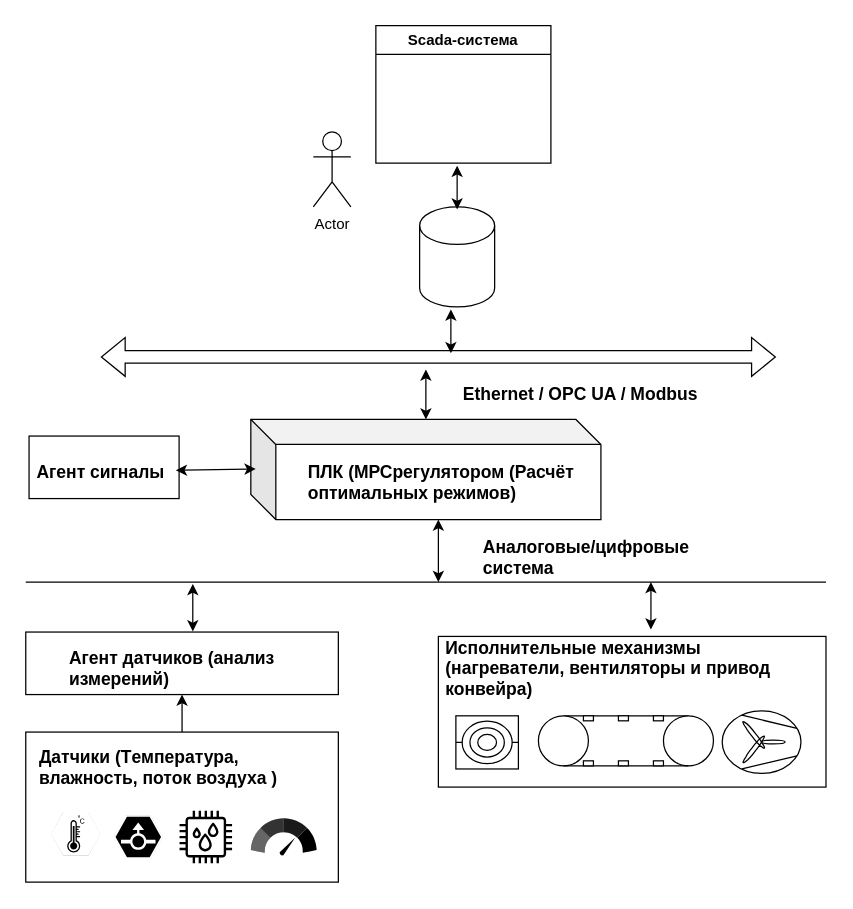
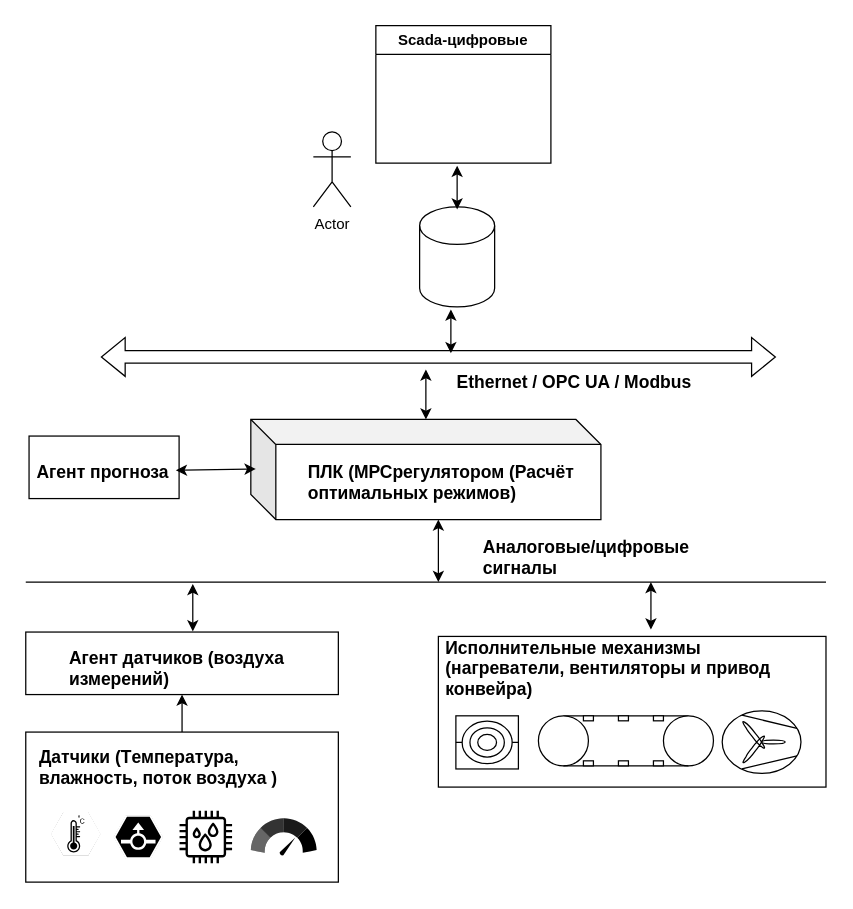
  <mxCell id="0" />
  <mxCell id="1" parent="0" />
  <mxCell id="2" value="" style="rounded=0;whiteSpace=wrap;html=1;" vertex="1" parent="1"><mxGeometry x="20" y="505" width="250" height="50" as="geometry" /></mxCell>
  <mxCell id="3" value="" style="rounded=0;whiteSpace=wrap;html=1;" vertex="1" parent="1"><mxGeometry x="350" y="508.5" width="310" height="120.5" as="geometry" /></mxCell>
  <mxCell id="4" value="" style="edgeStyle=orthogonalEdgeStyle;rounded=0;orthogonalLoop=1;jettySize=auto;html=1;" edge="1" parent="1" source="5" target="2"><mxGeometry relative="1" as="geometry" /></mxCell>
  <mxCell id="5" value="" style="rounded=0;whiteSpace=wrap;html=1;" vertex="1" parent="1"><mxGeometry x="20" y="585" width="250" height="120" as="geometry" /></mxCell>
  <mxCell id="6" value="" style="verticalLabelPosition=bottom;sketch=0;html=1;verticalAlign=top;align=center;points=[[0,0.5,0],[0.125,0.25,0],[0.25,0,0],[0.5,0,0],[0.75,0,0],[0.875,0.25,0],[1,0.5,0],[0.875,0.75,0],[0.75,1,0],[0.5,1,0],[0.125,0.75,0]];pointerEvents=1;shape=mxgraph.cisco_safe.compositeIcon;bgIcon=mxgraph.cisco_safe.design.blank_device;resIcon=mxgraph.cisco_safe.design.sensor;" vertex="1" parent="1"><mxGeometry x="40" y="649" width="40" height="35" as="geometry" /></mxCell>
  <mxCell id="7" value="" style="verticalLabelPosition=bottom;sketch=0;html=1;verticalAlign=top;align=center;points=[[0,0.5,0],[0.125,0.25,0],[0.25,0,0],[0.5,0,0],[0.75,0,0],[0.875,0.25,0],[1,0.5,0],[0.875,0.75,0],[0.75,1,0],[0.5,1,0],[0.125,0.75,0]];pointerEvents=1;shape=mxgraph.cisco_safe.compositeIcon;bgIcon=mxgraph.cisco_safe.design.blank_device;resIcon=mxgraph.cisco_safe.design.flow_sensor_2;" vertex="1" parent="1"><mxGeometry x="90" y="651.5" width="40" height="35" as="geometry" /></mxCell>
  <mxCell id="8" value="" style="sketch=0;outlineConnect=0;fontColor=#232F3E;gradientColor=none;fillColor=light-dark(#000000, #61820b);strokeColor=none;dashed=0;verticalLabelPosition=bottom;verticalAlign=top;align=center;html=1;fontSize=12;fontStyle=0;aspect=fixed;pointerEvents=1;shape=mxgraph.aws4.iot_thing_humidity_sensor;" vertex="1" parent="1"><mxGeometry x="143" y="648" width="42" height="42" as="geometry" /></mxCell>
  <mxCell id="9" value="" style="sketch=0;html=1;aspect=fixed;strokeColor=none;shadow=0;fillColor=light-dark(#000000, #3f85db);verticalAlign=top;labelPosition=center;verticalLabelPosition=bottom;shape=mxgraph.gcp2.speed" vertex="1" parent="1"><mxGeometry x="200" y="654" width="52.63" height="30" as="geometry" /></mxCell>
  <mxCell id="10" value="" style="shape=mxgraph.pid.heat_exchangers.heat_exchanger_(spiral);html=1;pointerEvents=1;align=center;verticalLabelPosition=bottom;verticalAlign=top;dashed=0;" vertex="1" parent="1"><mxGeometry x="364" y="572" width="50" height="42.5" as="geometry" /></mxCell>
  <mxCell id="11" value="" style="shape=mxgraph.pid.compressors_-_iso.blower,_fan;html=1;pointerEvents=1;align=center;verticalLabelPosition=bottom;verticalAlign=top;dashed=0;" vertex="1" parent="1"><mxGeometry x="577" y="568" width="63" height="50" as="geometry" /></mxCell>
  <mxCell id="12" value="" style="verticalLabelPosition=bottom;outlineConnect=0;align=center;dashed=0;html=1;verticalAlign=top;shape=mxgraph.pid2misc.conveyor" vertex="1" parent="1"><mxGeometry x="430" y="572" width="140" height="40" as="geometry" /></mxCell>
  <mxCell id="13" value="&lt;font style=&quot;&quot;&gt;&lt;b style=&quot;font-size: 14px;&quot;&gt;Датчики (&lt;/b&gt;&lt;span style=&quot;font-size: 14px;&quot;&gt;&lt;b&gt;Tемпература, влажность, поток воздуха&amp;nbsp;&lt;/b&gt;&lt;/span&gt;&lt;b style=&quot;font-size: 14px;&quot;&gt;)&lt;/b&gt;&lt;/font&gt;" style="text;strokeColor=none;fillColor=none;align=left;verticalAlign=middle;spacingLeft=4;spacingRight=4;overflow=hidden;points=[[0,0.5],[1,0.5]];portConstraint=eastwest;rotatable=0;whiteSpace=wrap;html=1;" vertex="1" parent="1"><mxGeometry x="25" y="590" width="210" height="45" as="geometry" /></mxCell>
  <mxCell id="14" value="&lt;p class=&quot;&quot; data-end=&quot;888&quot; data-start=&quot;858&quot;&gt;&lt;strong data-end=&quot;886&quot; data-start=&quot;858&quot;&gt;&lt;font style=&quot;font-size: 14px;&quot;&gt;Исполнительные механизмы (нагреватели, вентиляторы и привод конвейра)&lt;/font&gt;&lt;/strong&gt;&lt;/p&gt;&lt;font size=&quot;3&quot;&gt;&lt;br&gt;&lt;/font&gt;&lt;ul data-end=&quot;1113&quot; data-start=&quot;892&quot;&gt;&lt;font size=&quot;3&quot;&gt;&lt;br&gt;&lt;/font&gt;&lt;li class=&quot;&quot; data-end=&quot;978&quot; data-start=&quot;892&quot;&gt;&lt;br&gt;&lt;p class=&quot;&quot; data-end=&quot;978&quot; data-start=&quot;894&quot;&gt;&lt;/p&gt;&lt;/li&gt;&lt;/ul&gt;" style="text;strokeColor=none;fillColor=none;align=left;verticalAlign=middle;spacingLeft=4;spacingRight=4;overflow=hidden;points=[[0,0.5],[1,0.5]];portConstraint=eastwest;rotatable=0;whiteSpace=wrap;html=1;" vertex="1" parent="1"><mxGeometry x="350" y="495" width="310" height="70" as="geometry" /></mxCell>
  <mxCell id="15" value="" style="endArrow=none;html=1;rounded=0;" edge="1" parent="1"><mxGeometry width="50" height="50" relative="1" as="geometry"><mxPoint x="20" y="465" as="sourcePoint" /><mxPoint x="660" y="465" as="targetPoint" /></mxGeometry></mxCell>
  <mxCell id="16" value="" style="endArrow=classic;startArrow=classic;html=1;rounded=0;" edge="1" parent="1"><mxGeometry width="50" height="50" relative="1" as="geometry"><mxPoint x="520" y="503" as="sourcePoint" /><mxPoint x="520" y="465" as="targetPoint" /></mxGeometry></mxCell>
  <mxCell id="17" value="" style="endArrow=classic;startArrow=classic;html=1;rounded=0;" edge="1" parent="1"><mxGeometry width="50" height="50" relative="1" as="geometry"><mxPoint x="153.58" y="504.5" as="sourcePoint" /><mxPoint x="153.58" y="466.5" as="targetPoint" /></mxGeometry></mxCell>
  <mxCell id="18" value="" style="shape=cube;whiteSpace=wrap;html=1;boundedLbl=1;backgroundOutline=1;darkOpacity=0.05;darkOpacity2=0.1;" vertex="1" parent="1"><mxGeometry x="200" y="335" width="280" height="80" as="geometry" /></mxCell>
  <mxCell id="19" value="&lt;font style=&quot;&quot;&gt;&lt;b style=&quot;font-size: 14px;&quot;&gt;ПЛК (&lt;/b&gt;&lt;span style=&quot;font-size: 14px;&quot;&gt;&lt;b&gt;&lt;span style=&quot;background-color: transparent;&quot;&gt;МРСрегулятором&amp;nbsp;&lt;/span&gt;&lt;span style=&quot;background-color: transparent;&quot;&gt;(Расчёт оптимальных режимов&lt;/span&gt;&lt;/b&gt;&lt;/span&gt;&lt;b style=&quot;font-size: 14px;&quot;&gt;)&lt;/b&gt;&lt;/font&gt;" style="text;strokeColor=none;fillColor=none;align=left;verticalAlign=middle;spacingLeft=4;spacingRight=4;overflow=hidden;points=[[0,0.5],[1,0.5]];portConstraint=eastwest;rotatable=0;whiteSpace=wrap;html=1;" vertex="1" parent="1"><mxGeometry x="240" y="365" width="250" height="40" as="geometry" /></mxCell>
  <mxCell id="20" value="" style="endArrow=classic;startArrow=classic;html=1;rounded=0;" edge="1" parent="1"><mxGeometry width="50" height="50" relative="1" as="geometry"><mxPoint x="350" y="465" as="sourcePoint" /><mxPoint x="350" y="415" as="targetPoint" /></mxGeometry></mxCell>
  <mxCell id="21" value="" style="shape=cylinder3;whiteSpace=wrap;html=1;boundedLbl=1;backgroundOutline=1;size=15;" vertex="1" parent="1"><mxGeometry x="335" y="165" width="60" height="80" as="geometry" /></mxCell>
  <mxCell id="22" value="Actor" style="shape=umlActor;verticalLabelPosition=bottom;verticalAlign=top;html=1;outlineConnect=0;" vertex="1" parent="1"><mxGeometry x="250" y="105" width="30" height="60" as="geometry" /></mxCell>
- <mxCell id="23" value="Scada-система" style="swimlane;whiteSpace=wrap;html=1;" vertex="1" parent="1"><mxGeometry x="300" y="20" width="140" height="110" as="geometry" /></mxCell>
- <mxCell id="24" value="&lt;font style=&quot;font-size: 14px;&quot;&gt;&lt;b&gt;Аналоговые/цифровые система&lt;/b&gt;&lt;/font&gt;" style="text;strokeColor=none;fillColor=none;align=left;verticalAlign=middle;spacingLeft=4;spacingRight=4;overflow=hidden;points=[[0,0.5],[1,0.5]];portConstraint=eastwest;rotatable=0;whiteSpace=wrap;html=1;" vertex="1" parent="1"><mxGeometry x="380" y="425" width="220" height="40" as="geometry" /></mxCell>
+ <mxCell id="23" value="Scada-цифровые" style="swimlane;whiteSpace=wrap;html=1;" vertex="1" parent="1"><mxGeometry x="300" y="20" width="140" height="110" as="geometry" /></mxCell>
+ <mxCell id="24" value="&lt;font style=&quot;font-size: 14px;&quot;&gt;&lt;b&gt;Аналоговые/цифровые сигналы&lt;/b&gt;&lt;/font&gt;" style="text;strokeColor=none;fillColor=none;align=left;verticalAlign=middle;spacingLeft=4;spacingRight=4;overflow=hidden;points=[[0,0.5],[1,0.5]];portConstraint=eastwest;rotatable=0;whiteSpace=wrap;html=1;" vertex="1" parent="1"><mxGeometry x="380" y="425" width="220" height="40" as="geometry" /></mxCell>
  <mxCell id="25" value="" style="shape=flexArrow;endArrow=classic;startArrow=classic;html=1;rounded=0;" edge="1" parent="1"><mxGeometry width="100" height="100" relative="1" as="geometry"><mxPoint x="80" y="285" as="sourcePoint" /><mxPoint x="620" y="285" as="targetPoint" /></mxGeometry></mxCell>
  <mxCell id="26" value="" style="endArrow=classic;startArrow=classic;html=1;rounded=0;" edge="1" parent="1"><mxGeometry width="50" height="50" relative="1" as="geometry"><mxPoint x="340" y="335" as="sourcePoint" /><mxPoint x="340" y="295" as="targetPoint" /></mxGeometry></mxCell>
- <mxCell id="27" value="&lt;span style=&quot;font-size: 14px;&quot;&gt;&lt;b&gt;Ethernet / OPC UA / Modbus&lt;/b&gt;&lt;/span&gt;" style="text;strokeColor=none;fillColor=none;align=left;verticalAlign=middle;spacingLeft=4;spacingRight=4;overflow=hidden;points=[[0,0.5],[1,0.5]];portConstraint=eastwest;rotatable=0;whiteSpace=wrap;html=1;" vertex="1" parent="1"><mxGeometry x="364" y="295" width="220" height="40" as="geometry" /></mxCell>
+ <mxCell id="27" value="&lt;span style=&quot;font-size: 14px;&quot;&gt;&lt;b&gt;Ethernet / OPC UA / Modbus&lt;/b&gt;&lt;/span&gt;" style="text;strokeColor=none;fillColor=none;align=left;verticalAlign=middle;spacingLeft=4;spacingRight=4;overflow=hidden;points=[[0,0.5],[1,0.5]];portConstraint=eastwest;rotatable=0;whiteSpace=wrap;html=1;" vertex="1" parent="1"><mxGeometry x="359" y="285" width="220" height="40" as="geometry" /></mxCell>
  <mxCell id="28" value="" style="endArrow=classic;startArrow=classic;html=1;rounded=0;" edge="1" parent="1"><mxGeometry width="50" height="50" relative="1" as="geometry"><mxPoint x="360" y="282" as="sourcePoint" /><mxPoint x="360" y="247" as="targetPoint" /></mxGeometry></mxCell>
  <mxCell id="29" value="" style="endArrow=classic;startArrow=classic;html=1;rounded=0;" edge="1" parent="1"><mxGeometry width="50" height="50" relative="1" as="geometry"><mxPoint x="365" y="167" as="sourcePoint" /><mxPoint x="365" y="132" as="targetPoint" /></mxGeometry></mxCell>
- <mxCell id="30" value="&lt;font style=&quot;font-size: 14px;&quot;&gt;&lt;b&gt;Агент датчиков (анализ измерений)&lt;/b&gt;&lt;/font&gt;" style="text;strokeColor=none;fillColor=none;align=left;verticalAlign=middle;spacingLeft=4;spacingRight=4;overflow=hidden;points=[[0,0.5],[1,0.5]];portConstraint=eastwest;rotatable=0;whiteSpace=wrap;html=1;" vertex="1" parent="1"><mxGeometry x="49" y="508.5" width="230" height="50" as="geometry" /></mxCell>
+ <mxCell id="30" value="&lt;font style=&quot;font-size: 14px;&quot;&gt;&lt;b&gt;Агент датчиков (воздуха измерений)&lt;/b&gt;&lt;/font&gt;" style="text;strokeColor=none;fillColor=none;align=left;verticalAlign=middle;spacingLeft=4;spacingRight=4;overflow=hidden;points=[[0,0.5],[1,0.5]];portConstraint=eastwest;rotatable=0;whiteSpace=wrap;html=1;" vertex="1" parent="1"><mxGeometry x="49" y="508.5" width="230" height="50" as="geometry" /></mxCell>
  <mxCell id="31" value="" style="rounded=0;whiteSpace=wrap;html=1;" vertex="1" parent="1"><mxGeometry x="22.63" y="348.25" width="120" height="50" as="geometry" /></mxCell>
- <mxCell id="32" value="&lt;b&gt;&lt;font style=&quot;font-size: 14px;&quot;&gt;Агент сигналы&lt;/font&gt;&lt;/b&gt;" style="text;strokeColor=none;fillColor=none;align=left;verticalAlign=middle;spacingLeft=4;spacingRight=4;overflow=hidden;points=[[0,0.5],[1,0.5]];portConstraint=eastwest;rotatable=0;whiteSpace=wrap;html=1;" vertex="1" parent="1"><mxGeometry x="22.63" y="351.75" width="117.37" height="50" as="geometry" /></mxCell>
+ <mxCell id="32" value="&lt;b&gt;&lt;font style=&quot;font-size: 14px;&quot;&gt;Агент прогноза&lt;/font&gt;&lt;/b&gt;" style="text;strokeColor=none;fillColor=none;align=left;verticalAlign=middle;spacingLeft=4;spacingRight=4;overflow=hidden;points=[[0,0.5],[1,0.5]];portConstraint=eastwest;rotatable=0;whiteSpace=wrap;html=1;" vertex="1" parent="1"><mxGeometry x="22.63" y="351.75" width="117.37" height="50" as="geometry" /></mxCell>
  <mxCell id="33" value="" style="endArrow=classic;startArrow=classic;html=1;rounded=0;entryX=0.014;entryY=0.494;entryDx=0;entryDy=0;entryPerimeter=0;" edge="1" parent="1" source="32" target="18"><mxGeometry width="50" height="50" relative="1" as="geometry"><mxPoint x="150" y="415" as="sourcePoint" /><mxPoint x="190" y="375" as="targetPoint" /></mxGeometry></mxCell>
